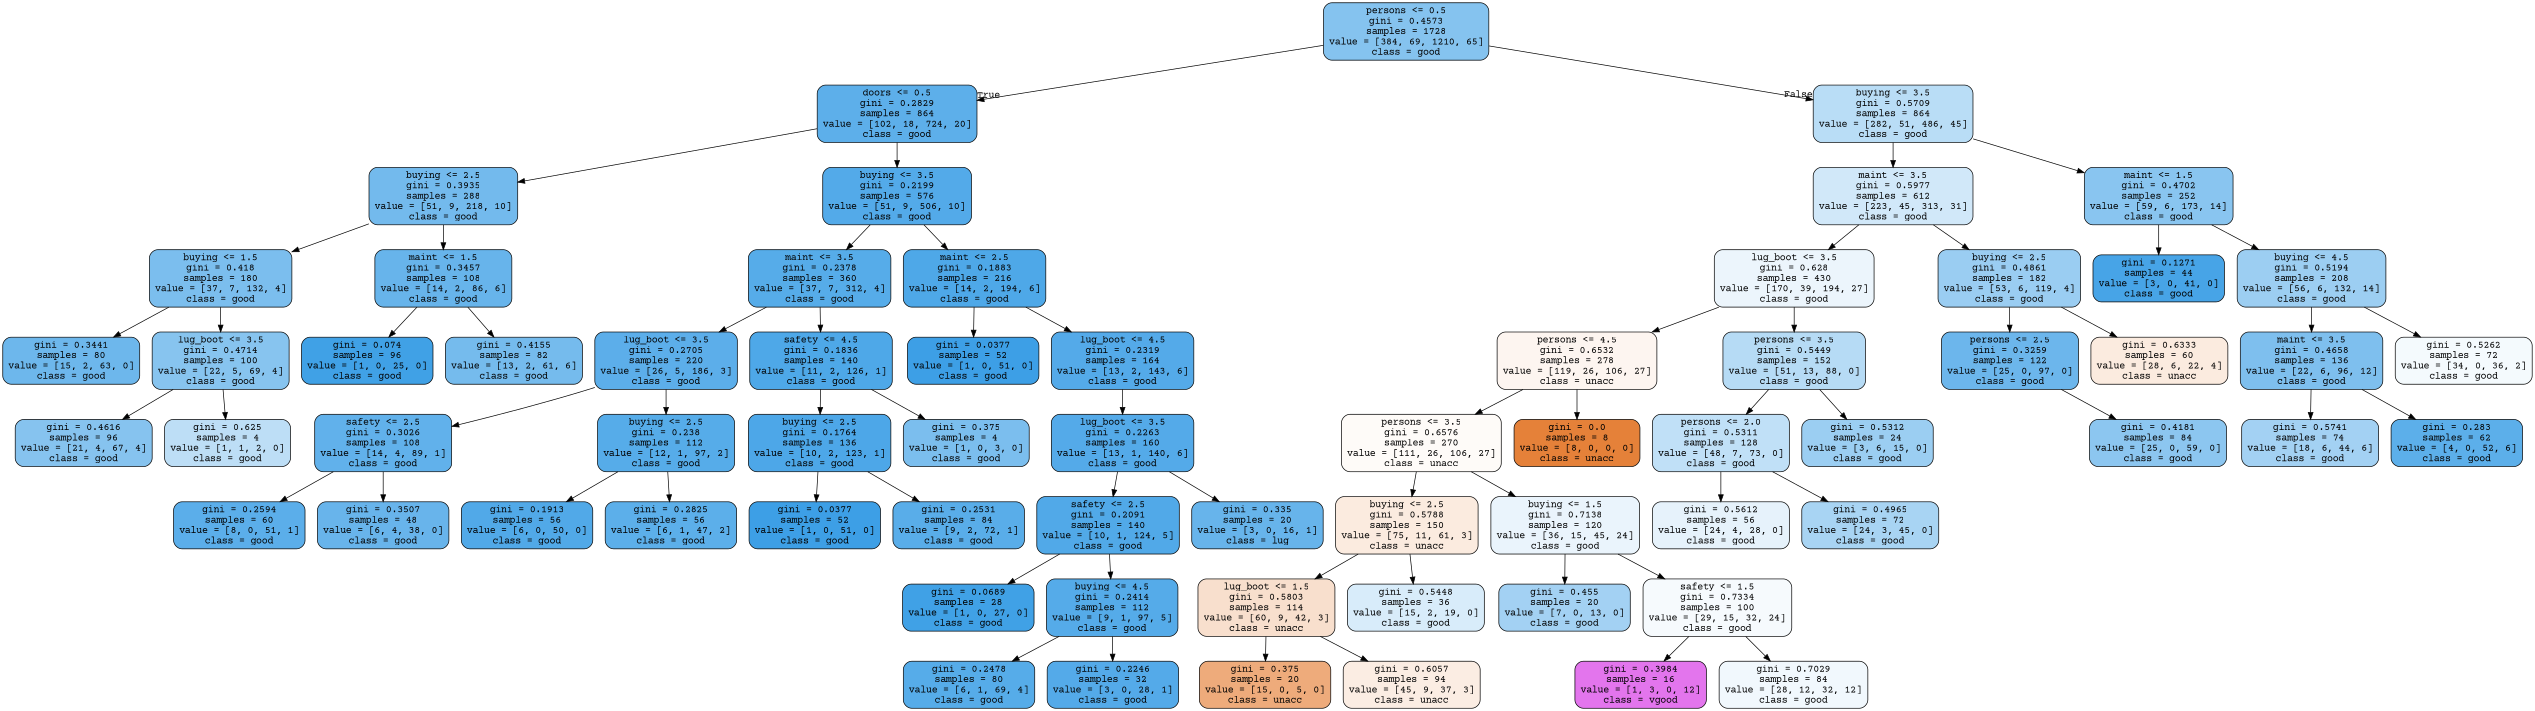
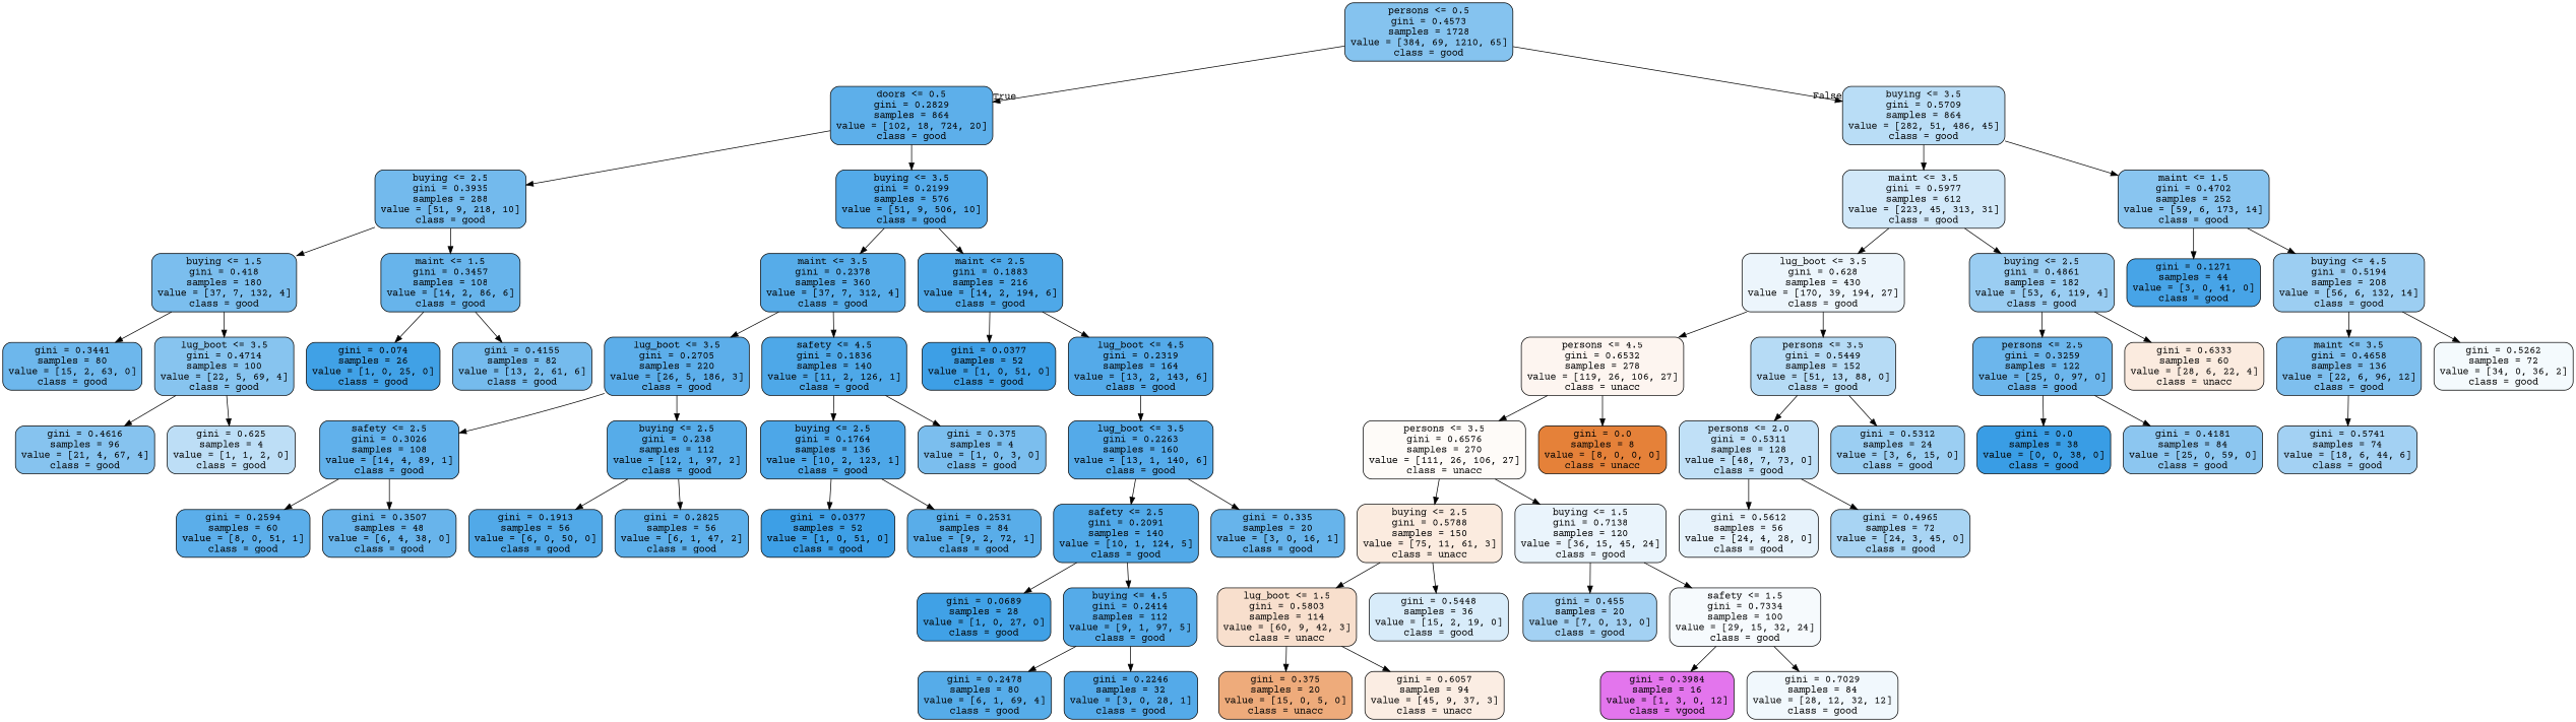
  digraph {
    fontname="Courier Prime"
    node [color=black fillcolor="#399de5d9" fontname="Courier Prime" shape=box style="filled, rounded"]
    edge [fontname="Courier Prime"]
    n1 [fillcolor="#399de59d" label="persons <= 0.5\ngini = 0.4573\nsamples = 1728\nvalue = [384, 69, 1210, 65]\nclass = good"]
    n2 [fillcolor="#399de5d0" label="doors <= 0.5\ngini = 0.2829\nsamples = 864\nvalue = [102, 18, 724, 20]\nclass = good"]
    n3 [fillcolor="#399de559" label="buying <= 3.5\ngini = 0.5709\nsamples = 864\nvalue = [282, 51, 486, 45]\nclass = good"]
    n4 [fillcolor="#399de5b4" label="buying <= 2.5\ngini = 0.3935\nsamples = 288\nvalue = [51, 9, 218, 10]\nclass = good"]
    n5 [fillcolor="#399de5dd" label="buying <= 3.5\ngini = 0.2199\nsamples = 576\nvalue = [51, 9, 506, 10]\nclass = good"]
    n6 [fillcolor="#399de53b" label="maint <= 3.5\ngini = 0.5977\nsamples = 612\nvalue = [223, 45, 313, 31]\nclass = good"]
    n7 [fillcolor="#399de597" label="maint <= 1.5\ngini = 0.4702\nsamples = 252\nvalue = [59, 6, 173, 14]\nclass = good"]
    n8 [fillcolor="#399de5a9" label="buying <= 1.5\ngini = 0.418\nsamples = 180\nvalue = [37, 7, 132, 4]\nclass = good"]
    n9 [fillcolor="#399de5c3" label="maint <= 1.5\ngini = 0.3457\nsamples = 108\nvalue = [14, 2, 86, 6]\nclass = good"]
    n10 [label="maint <= 3.5\ngini = 0.2378\nsamples = 360\nvalue = [37, 7, 312, 4]\nclass = good"]
    n11 [fillcolor="#399de5e3" label="maint <= 2.5\ngini = 0.1883\nsamples = 216\nvalue = [14, 2, 194, 6]\nclass = good"]
    n12 [fillcolor="#399de5bc" label="gini = 0.3441\nsamples = 80\nvalue = [15, 2, 63, 0]\nclass = good"]
    n13 [fillcolor="#399de59a" label="lug_boot <= 3.5\ngini = 0.4714\nsamples = 100\nvalue = [22, 5, 69, 4]\nclass = good"]
-   n14 [fillcolor="#399de5f5" label="gini = 0.074\nsamples = 96\nvalue = [1, 0, 25, 0]\nclass = good"]
+   n14 [fillcolor="#399de5f5" label="gini = 0.074\nsamples = 26\nvalue = [1, 0, 25, 0]\nclass = good"]
    n15 [fillcolor="#399de5b1" label="gini = 0.4155\nsamples = 82\nvalue = [13, 2, 61, 6]\nclass = good"]
    n16 [fillcolor="#399de59c" label="gini = 0.4616\nsamples = 96\nvalue = [21, 4, 67, 4]\nclass = good"]
    n17 [fillcolor="#399de555" label="gini = 0.625\nsamples = 4\nvalue = [1, 1, 2, 0]\nclass = good"]
    n18 [fillcolor="#399de5d2" label="lug_boot <= 3.5\ngini = 0.2705\nsamples = 220\nvalue = [26, 5, 186, 3]\nclass = good"]
    n19 [fillcolor="#399de5e3" label="safety <= 4.5\ngini = 0.1836\nsamples = 140\nvalue = [11, 2, 126, 1]\nclass = good"]
    n20 [fillcolor="#399de5fa" label="gini = 0.0377\nsamples = 52\nvalue = [1, 0, 51, 0]\nclass = good"]
    n21 [fillcolor="#399de5dc" label="lug_boot <= 4.5\ngini = 0.2319\nsamples = 164\nvalue = [13, 2, 143, 6]\nclass = good"]
    n22 [fillcolor="#399de5cb" label="safety <= 2.5\ngini = 0.3026\nsamples = 108\nvalue = [14, 4, 89, 1]\nclass = good"]
    n23 [label="buying <= 2.5\ngini = 0.238\nsamples = 112\nvalue = [12, 1, 97, 2]\nclass = good"]
    n24 [fillcolor="#399de5e5" label="buying <= 2.5\ngini = 0.1764\nsamples = 136\nvalue = [10, 2, 123, 1]\nclass = good"]
    n25 [fillcolor="#399de5aa" label="gini = 0.375\nsamples = 4\nvalue = [1, 0, 3, 0]\nclass = good"]
    n26 [fillcolor="#399de5d3" label="gini = 0.2594\nsamples = 60\nvalue = [8, 0, 51, 1]\nclass = good"]
    n27 [fillcolor="#399de5c2" label="gini = 0.3507\nsamples = 48\nvalue = [6, 4, 38, 0]\nclass = good"]
    n28 [fillcolor="#399de5e0" label="gini = 0.1913\nsamples = 56\nvalue = [6, 0, 50, 0]\nclass = good"]
    n29 [fillcolor="#399de5d1" label="gini = 0.2825\nsamples = 56\nvalue = [6, 1, 47, 2]\nclass = good"]
    n30 [fillcolor="#399de5fa" label="gini = 0.0377\nsamples = 52\nvalue = [1, 0, 51, 0]\nclass = good"]
    n31 [fillcolor="#399de5d6" label="gini = 0.2531\nsamples = 84\nvalue = [9, 2, 72, 1]\nclass = good"]
    n32 [fillcolor="#399de5dc" label="lug_boot <= 3.5\ngini = 0.2263\nsamples = 160\nvalue = [13, 1, 140, 6]\nclass = good"]
    n33 [fillcolor="#399de5e0" label="safety <= 2.5\ngini = 0.2091\nsamples = 140\nvalue = [10, 1, 124, 5]\nclass = good"]
-   n34 [fillcolor="#399de5c3" label="gini = 0.335\nsamples = 20\nvalue = [3, 0, 16, 1]\nclass = lug"]
+   n34 [fillcolor="#399de5c3" label="gini = 0.335\nsamples = 20\nvalue = [3, 0, 16, 1]\nclass = good"]
    n35 [fillcolor="#399de5f6" label="gini = 0.0689\nsamples = 28\nvalue = [1, 0, 27, 0]\nclass = good"]
    n36 [fillcolor="#399de5da" label="buying <= 4.5\ngini = 0.2414\nsamples = 112\nvalue = [9, 1, 97, 5]\nclass = good"]
    n37 [label="gini = 0.2478\nsamples = 80\nvalue = [6, 1, 69, 4]\nclass = good"]
    n38 [fillcolor="#399de5dc" label="gini = 0.2246\nsamples = 32\nvalue = [3, 0, 28, 1]\nclass = good"]
    n39 [fillcolor="#399de518" label="lug_boot <= 3.5\ngini = 0.628\nsamples = 430\nvalue = [170, 39, 194, 27]\nclass = good"]
    n40 [fillcolor="#399de582" label="buying <= 2.5\ngini = 0.4861\nsamples = 182\nvalue = [53, 6, 119, 4]\nclass = good"]
    n41 [fillcolor="#399de5ec" label="gini = 0.1271\nsamples = 44\nvalue = [3, 0, 41, 0]\nclass = good"]
    n42 [fillcolor="#399de57f" label="buying <= 4.5\ngini = 0.5194\nsamples = 208\nvalue = [56, 6, 132, 14]\nclass = good"]
    n43 [fillcolor="#e5813913" label="persons <= 4.5\ngini = 0.6532\nsamples = 278\nvalue = [119, 26, 106, 27]\nclass = unacc"]
    n44 [fillcolor="#399de55d" label="persons <= 3.5\ngini = 0.5449\nsamples = 152\nvalue = [51, 13, 88, 0]\nclass = good"]
    n45 [fillcolor="#399de5bd" label="persons <= 2.5\ngini = 0.3259\nsamples = 122\nvalue = [25, 0, 97, 0]\nclass = good"]
    n46 [fillcolor="#e5813928" label="gini = 0.6333\nsamples = 60\nvalue = [28, 6, 22, 4]\nclass = unacc"]
    n47 [fillcolor="#e5813908" label="persons <= 3.5\ngini = 0.6576\nsamples = 270\nvalue = [111, 26, 106, 27]\nclass = unacc"]
    n48 [fillcolor="#e58139ff" label="gini = 0.0\nsamples = 8\nvalue = [8, 0, 0, 0]\nclass = unacc"]
    n49 [fillcolor="#399de550" label="persons <= 2.0\ngini = 0.5311\nsamples = 128\nvalue = [48, 7, 73, 0]\nclass = good"]
    n50 [fillcolor="#399de580" label="gini = 0.5312\nsamples = 24\nvalue = [3, 6, 15, 0]\nclass = good"]
    n51 [fillcolor="#e5813928" label="buying <= 2.5\ngini = 0.5788\nsamples = 150\nvalue = [75, 11, 61, 3]\nclass = unacc"]
    n52 [fillcolor="#399de51b" label="buying <= 1.5\ngini = 0.7138\nsamples = 120\nvalue = [36, 15, 45, 24]\nclass = good"]
    n53 [fillcolor="#e5813940" label="lug_boot <= 1.5\ngini = 0.5803\nsamples = 114\nvalue = [60, 9, 42, 3]\nclass = unacc"]
    n54 [fillcolor="#399de531" label="gini = 0.5448\nsamples = 36\nvalue = [15, 2, 19, 0]\nclass = good"]
    n55 [fillcolor="#399de576" label="gini = 0.455\nsamples = 20\nvalue = [7, 0, 13, 0]\nclass = good"]
    n56 [fillcolor="#399de50b" label="safety <= 1.5\ngini = 0.7334\nsamples = 100\nvalue = [29, 15, 32, 24]\nclass = good"]
    n57 [fillcolor="#e58139aa" label="gini = 0.375\nsamples = 20\nvalue = [15, 0, 5, 0]\nclass = unacc"]
    n58 [fillcolor="#e5813924" label="gini = 0.6057\nsamples = 94\nvalue = [45, 9, 37, 3]\nclass = unacc"]
    n59 [fillcolor="#d739e5b1" label="gini = 0.3984\nsamples = 16\nvalue = [1, 3, 0, 12]\nclass = vgood"]
    n60 [fillcolor="#399de512" label="gini = 0.7029\nsamples = 84\nvalue = [28, 12, 32, 12]\nclass = good"]
    n61 [fillcolor="#399de520" label="gini = 0.5612\nsamples = 56\nvalue = [24, 4, 28, 0]\nclass = good"]
    n62 [fillcolor="#399de570" label="gini = 0.4965\nsamples = 72\nvalue = [24, 3, 45, 0]\nclass = good"]
+   n63 [fillcolor="#399de5ff" label="gini = 0.0\nsamples = 38\nvalue = [0, 0, 38, 0]\nclass = good"]
    n64 [fillcolor="#399de593" label="gini = 0.4181\nsamples = 84\nvalue = [25, 0, 59, 0]\nclass = good"]
    n65 [fillcolor="#399de5a6" label="maint <= 3.5\ngini = 0.4658\nsamples = 136\nvalue = [22, 6, 96, 12]\nclass = good"]
    n66 [fillcolor="#399de50d" label="gini = 0.5262\nsamples = 72\nvalue = [34, 0, 36, 2]\nclass = good"]
    n67 [fillcolor="#399de576" label="gini = 0.5741\nsamples = 74\nvalue = [18, 6, 44, 6]\nclass = good"]
-   n68 [fillcolor="#399de5d1" label="gini = 0.283\nsamples = 62\nvalue = [4, 0, 52, 6]\nclass = good"]
    n1 -> n2 [headlabel=True labelangle=45 labeldistance=2.5]
    n1 -> n3 [headlabel=False labelangle=-45 labeldistance=2.5]
    n2 -> n4
    n2 -> n5
    n3 -> n6
    n3 -> n7
    n4 -> n8
    n4 -> n9
    n5 -> n10
    n5 -> n11
    n6 -> n39
    n6 -> n40
    n7 -> n41
    n7 -> n42
    n8 -> n12
    n8 -> n13
    n9 -> n14
    n9 -> n15
    n10 -> n18
    n10 -> n19
    n11 -> n20
    n11 -> n21
    n13 -> n16
    n13 -> n17
    n18 -> n22
    n18 -> n23
    n19 -> n24
    n19 -> n25
    n21 -> n32
    n22 -> n26
    n22 -> n27
    n23 -> n28
    n23 -> n29
    n24 -> n30
    n24 -> n31
    n32 -> n33
    n32 -> n34
    n33 -> n35
    n33 -> n36
    n36 -> n37
    n36 -> n38
    n39 -> n43
    n39 -> n44
    n40 -> n45
    n40 -> n46
    n42 -> n65
    n42 -> n66
    n43 -> n47
    n43 -> n48
    n44 -> n49
    n44 -> n50
+   n45 -> n63
    n45 -> n64
    n47 -> n51
    n47 -> n52
    n49 -> n61
    n49 -> n62
    n51 -> n53
    n51 -> n54
    n52 -> n55
    n52 -> n56
    n53 -> n57
    n53 -> n58
    n56 -> n59
    n56 -> n60
    n65 -> n67
-   n65 -> n68
  }
